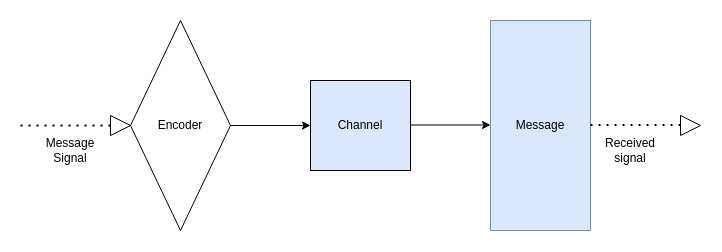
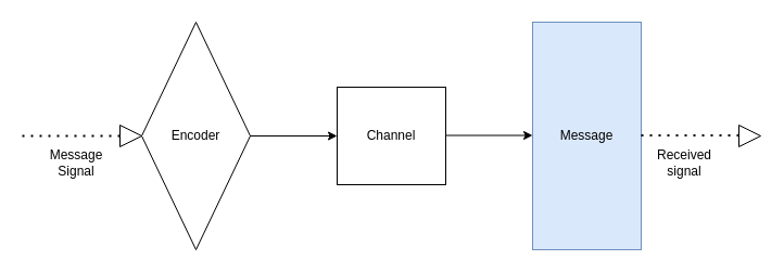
  <mxCell id="0" />
  <mxCell id="1" parent="0" />
  <mxCell id="2" value="" style="endArrow=none;dashed=1;html=1;dashPattern=1 3;strokeWidth=2;rounded=0;" parent="1" edge="1"><mxGeometry width="50" height="50" relative="1" as="geometry"><mxPoint x="20" y="125" as="sourcePoint" /><mxPoint x="110" y="125" as="targetPoint" /></mxGeometry></mxCell>
  <mxCell id="3" value="" style="triangle;whiteSpace=wrap;html=1;" parent="1" vertex="1"><mxGeometry x="110" y="115" width="20" height="20" as="geometry" /></mxCell>
  <mxCell id="4" value="Encoder" style="rhombus;whiteSpace=wrap;html=1;" parent="1" vertex="1"><mxGeometry x="130" y="20" width="100" height="210" as="geometry" /></mxCell>
  <mxCell id="5" value="" style="endArrow=classic;html=1;rounded=0;exitX=1;exitY=0.5;exitDx=0;exitDy=0;" parent="1" source="4" edge="1"><mxGeometry width="50" height="50" relative="1" as="geometry"><mxPoint x="310" y="145" as="sourcePoint" /><mxPoint x="310" y="125" as="targetPoint" /></mxGeometry></mxCell>
- <mxCell id="6" value="Channel" style="rounded=0;whiteSpace=wrap;html=1;fillColor=#dae8fc;" parent="1" vertex="1"><mxGeometry x="310" y="80" width="100" height="90" as="geometry" /></mxCell>
+ <mxCell id="6" value="Channel" style="rounded=0;whiteSpace=wrap;html=1;" parent="1" vertex="1"><mxGeometry x="310" y="80" width="100" height="90" as="geometry" /></mxCell>
  <mxCell id="7" value="Message" style="rounded=0;whiteSpace=wrap;html=1;fillColor=#dae8fc;strokeColor=#6c8ebf;" parent="1" vertex="1"><mxGeometry x="490" y="20" width="100" height="210" as="geometry" /></mxCell>
  <mxCell id="8" value="" style="endArrow=classic;html=1;rounded=0;exitX=1;exitY=0.5;exitDx=0;exitDy=0;" parent="1" edge="1"><mxGeometry width="50" height="50" relative="1" as="geometry"><mxPoint x="410" y="124.5" as="sourcePoint" /><mxPoint x="490" y="124.5" as="targetPoint" /></mxGeometry></mxCell>
  <mxCell id="9" value="" style="endArrow=none;dashed=1;html=1;dashPattern=1 3;strokeWidth=2;rounded=0;" parent="1" edge="1"><mxGeometry width="50" height="50" relative="1" as="geometry"><mxPoint x="590" y="124.5" as="sourcePoint" /><mxPoint x="680" y="124.5" as="targetPoint" /></mxGeometry></mxCell>
  <mxCell id="10" value="" style="triangle;whiteSpace=wrap;html=1;" parent="1" vertex="1"><mxGeometry x="680" y="115" width="20" height="20" as="geometry" /></mxCell>
  <mxCell id="11" value="Message Signal" style="text;html=1;align=center;verticalAlign=middle;whiteSpace=wrap;rounded=0;" parent="1" vertex="1"><mxGeometry x="40" y="135" width="60" height="30" as="geometry" /></mxCell>
  <mxCell id="12" value="Received signal" style="text;html=1;align=center;verticalAlign=middle;whiteSpace=wrap;rounded=0;" parent="1" vertex="1"><mxGeometry x="600" y="135" width="60" height="30" as="geometry" /></mxCell>
